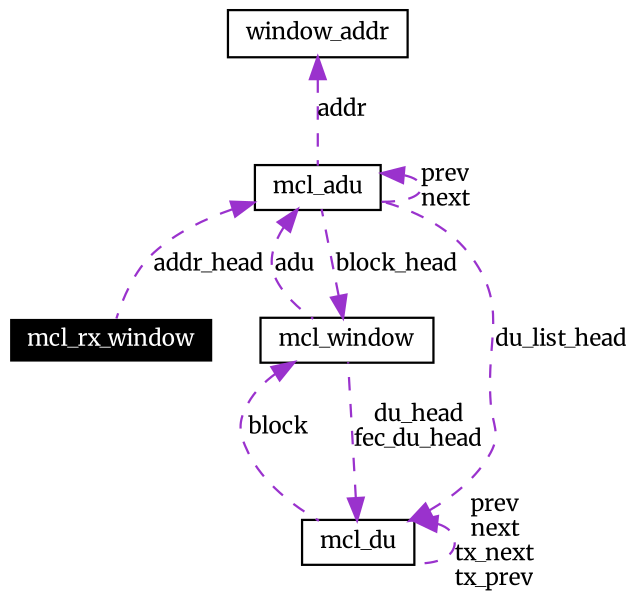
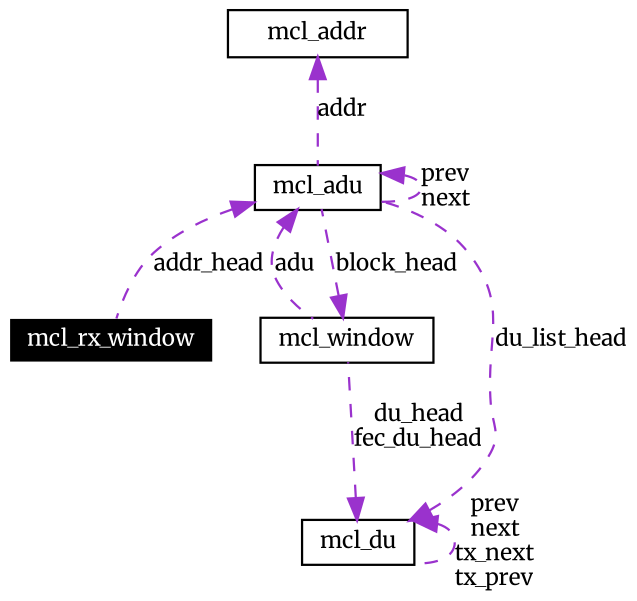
  digraph {
    fontname=Merriweather
    node [color=black fontname=Merriweather fontsize=10 shape=record]
    edge [color=darkorchid3 dir=back fontname=Merriweather fontsize=10 labelfontname=Helvetica labelfontsize=10 style=dashed]
    n1 [color=white fillcolor=black fontcolor=white height=0.2 label=mcl_rx_window style=filled width=0.4]
    n2 [height=0.2 label=mcl_adu width=0.4]
    n3 [height=0.2 label=mcl_window width=0.4]
    n4 [height=0.2 label=mcl_du width=0.4]
-   n5 [height=0.2 label=window_addr width=0.4]
+   n5 [height=0.2 label=mcl_addr width=0.4]
    n2 -> n1 [label=addr_head]
    n2 -> n2 [label="prev\nnext"]
    n2 -> n3 [label=adu]
    n3 -> n2 [label=block_head]
-   n3 -> n4 [label=block]
    n4 -> n2 [label=du_list_head]
    n4 -> n3 [label="du_head\nfec_du_head"]
    n4 -> n4 [label="prev\nnext\ntx_next\ntx_prev"]
    n5 -> n2 [label=addr]
  }
